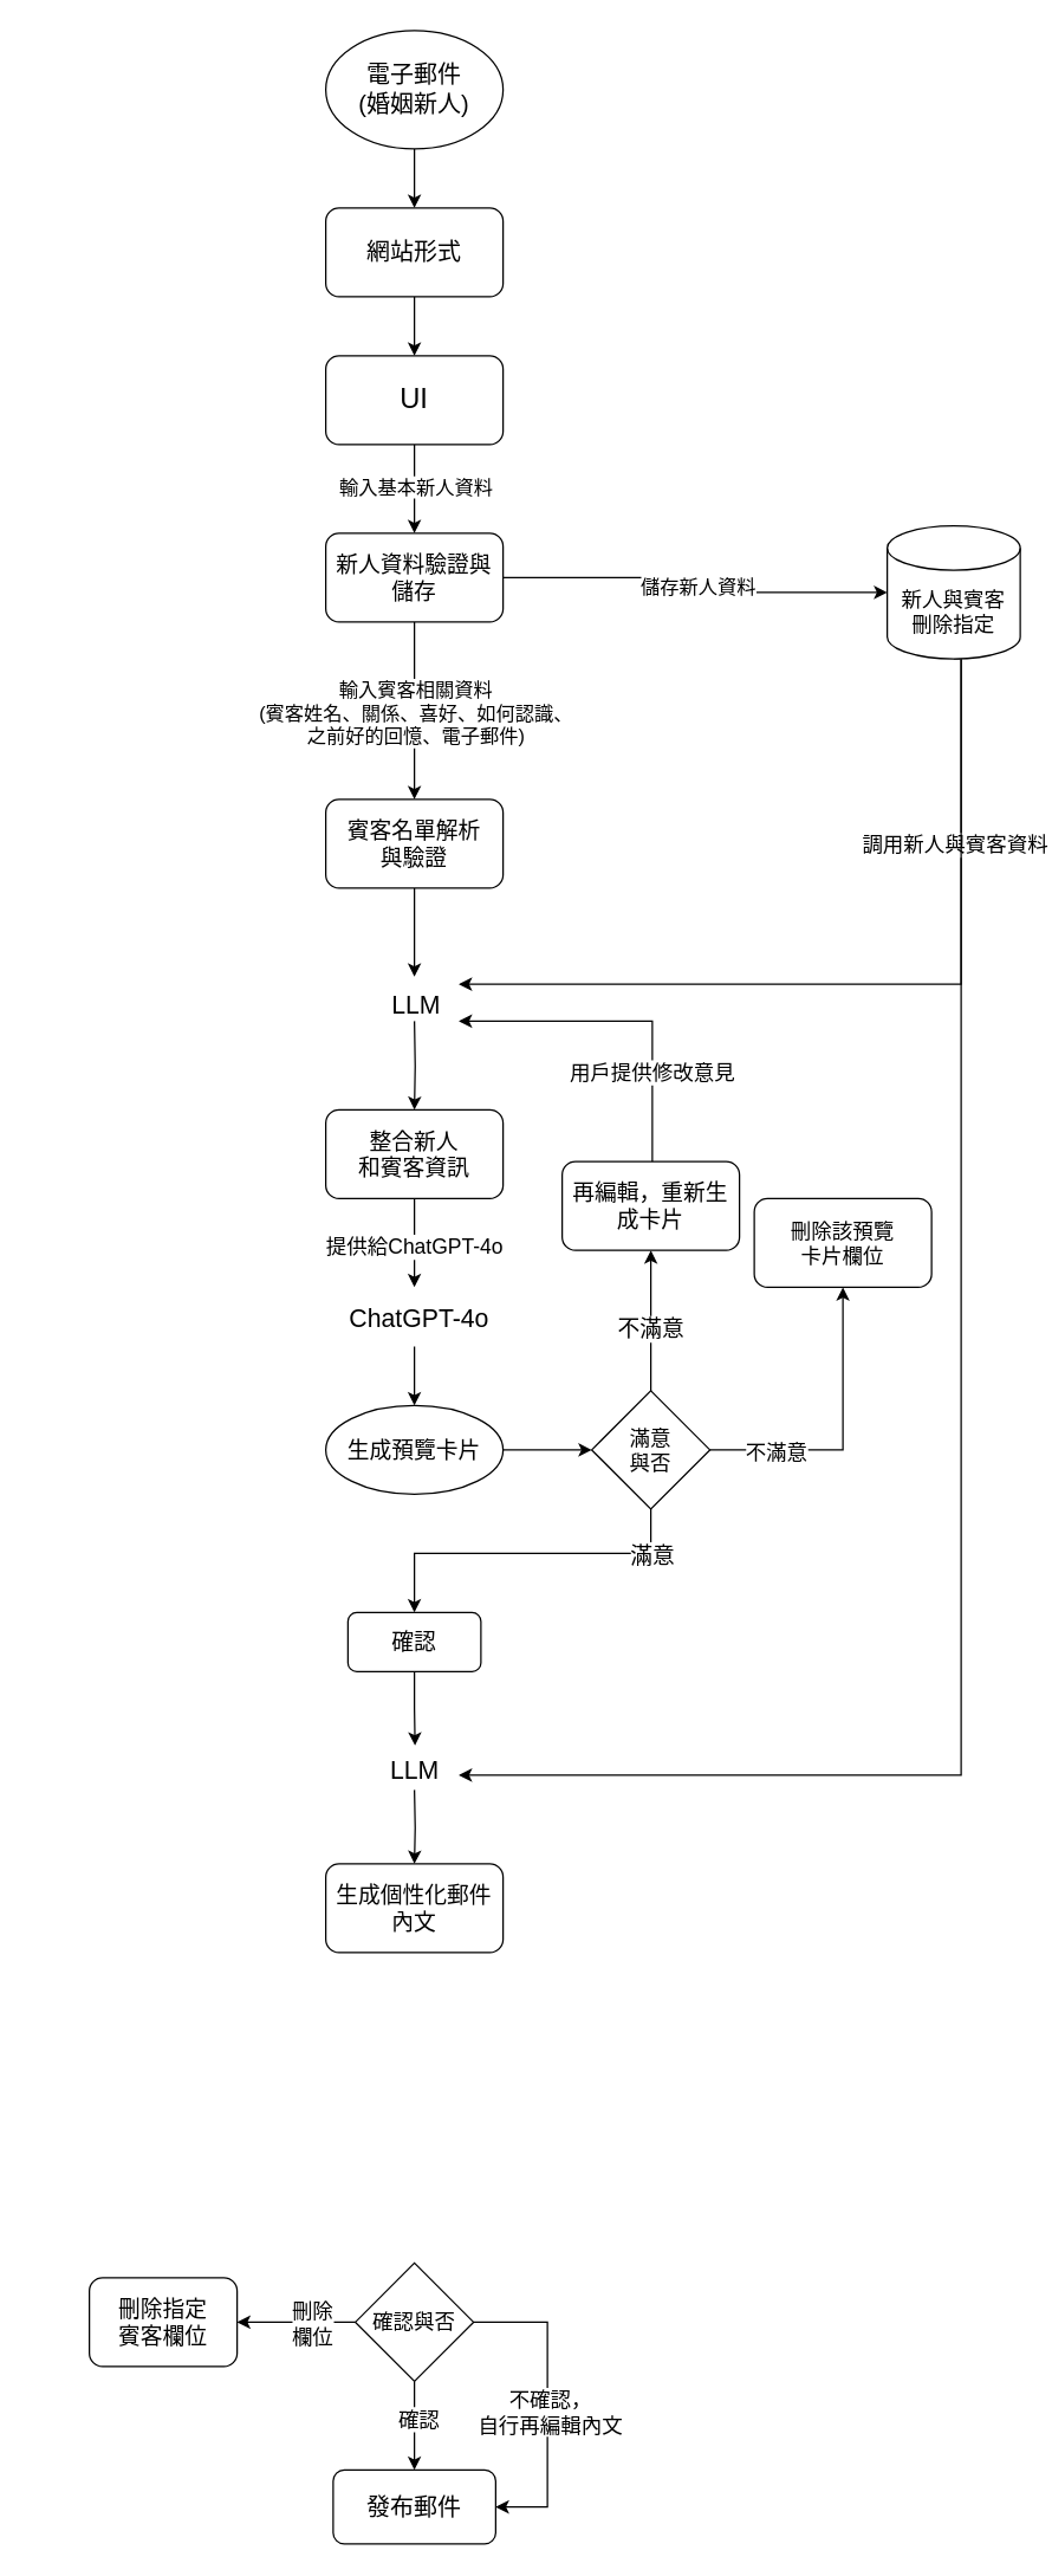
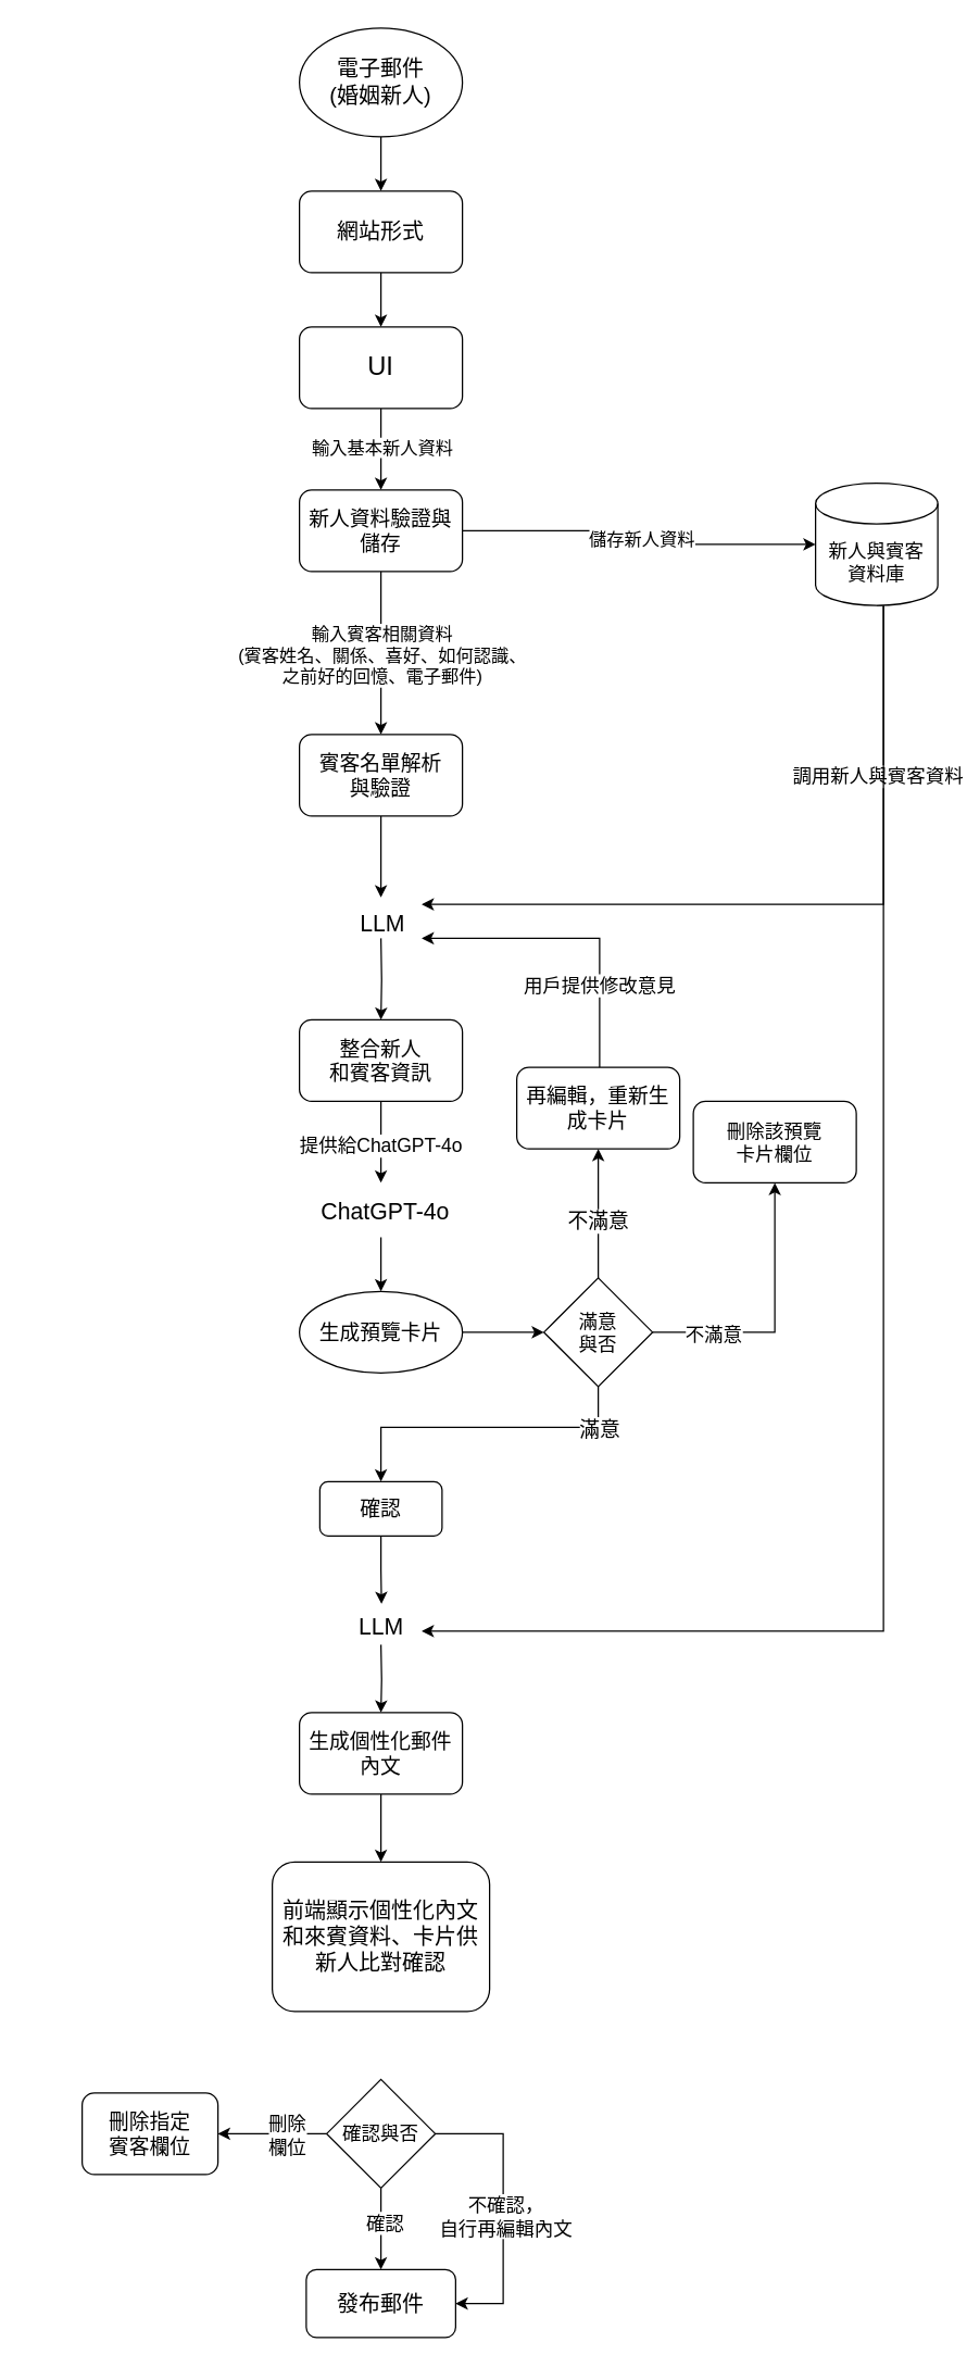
  <mxCell id="0" />
  <mxCell id="1" parent="0" />
  <mxCell id="2" style="edgeStyle=orthogonalEdgeStyle;rounded=0;orthogonalLoop=1;jettySize=auto;html=1;exitX=0.5;exitY=1;exitDx=0;exitDy=0;entryX=0.5;entryY=0;entryDx=0;entryDy=0;" parent="1" source="3" target="5" edge="1"><mxGeometry relative="1" as="geometry" /></mxCell>
  <mxCell id="3" value="電子郵件&lt;br style=&quot;font-size: 16px;&quot;&gt;(婚姻新人)" style="ellipse;whiteSpace=wrap;html=1;fontSize=16;" parent="1" vertex="1"><mxGeometry x="220" y="20" width="120" height="80" as="geometry" /></mxCell>
  <mxCell id="4" style="edgeStyle=orthogonalEdgeStyle;rounded=0;orthogonalLoop=1;jettySize=auto;html=1;exitX=0.5;exitY=1;exitDx=0;exitDy=0;entryX=0.5;entryY=0;entryDx=0;entryDy=0;" parent="1" source="5" target="8" edge="1"><mxGeometry relative="1" as="geometry" /></mxCell>
  <mxCell id="5" value="網站形式" style="rounded=1;whiteSpace=wrap;html=1;fontSize=16;" parent="1" vertex="1"><mxGeometry x="220" y="140" width="120" height="60" as="geometry" /></mxCell>
  <mxCell id="6" style="edgeStyle=orthogonalEdgeStyle;rounded=0;orthogonalLoop=1;jettySize=auto;html=1;exitX=0.5;exitY=1;exitDx=0;exitDy=0;entryX=0.5;entryY=0;entryDx=0;entryDy=0;" parent="1" source="8" target="10" edge="1"><mxGeometry relative="1" as="geometry" /></mxCell>
  <mxCell id="7" value="輸入基本新人資料" style="edgeLabel;html=1;align=center;verticalAlign=middle;resizable=0;points=[];fontSize=13;" parent="6" vertex="1" connectable="0"><mxGeometry x="-0.504" y="2" relative="1" as="geometry"><mxPoint x="-2" y="13" as="offset" /></mxGeometry></mxCell>
  <mxCell id="8" value="UI" style="rounded=1;whiteSpace=wrap;html=1;fontSize=19;" parent="1" vertex="1"><mxGeometry x="220" y="240" width="120" height="60" as="geometry" /></mxCell>
  <mxCell id="9" style="edgeStyle=orthogonalEdgeStyle;rounded=0;orthogonalLoop=1;jettySize=auto;html=1;exitX=0.5;exitY=1;exitDx=0;exitDy=0;entryX=0.5;entryY=0;entryDx=0;entryDy=0;" parent="1" source="10" target="18" edge="1"><mxGeometry relative="1" as="geometry" /></mxCell>
  <mxCell id="10" value="新人資料驗證與儲存" style="rounded=1;whiteSpace=wrap;html=1;fontSize=15;" parent="1" vertex="1"><mxGeometry x="220" y="360" width="120" height="60" as="geometry" /></mxCell>
  <mxCell id="11" style="edgeStyle=orthogonalEdgeStyle;rounded=0;orthogonalLoop=1;jettySize=auto;html=1;exitX=0.5;exitY=1;exitDx=0;exitDy=0;exitPerimeter=0;" parent="1" edge="1"><mxGeometry relative="1" as="geometry"><mxPoint x="310" y="665" as="targetPoint" /><mxPoint x="650" y="430" as="sourcePoint" /><Array as="points"><mxPoint x="650" y="665" /></Array></mxGeometry></mxCell>
  <mxCell id="12" value="調用新人與賓客資料" style="edgeLabel;html=1;align=center;verticalAlign=middle;resizable=0;points=[];fontSize=14;" parent="11" vertex="1" connectable="0"><mxGeometry x="0.632" relative="1" as="geometry"><mxPoint x="229" y="-95" as="offset" /></mxGeometry></mxCell>
  <mxCell id="13" style="edgeStyle=orthogonalEdgeStyle;rounded=0;orthogonalLoop=1;jettySize=auto;html=1;exitX=0.5;exitY=1;exitDx=0;exitDy=0;exitPerimeter=0;" parent="1" source="14" edge="1"><mxGeometry relative="1" as="geometry"><mxPoint x="310" y="1200" as="targetPoint" /><mxPoint x="547.5" y="460" as="sourcePoint" /><Array as="points"><mxPoint x="650" y="445" /><mxPoint x="650" y="1200" /></Array></mxGeometry></mxCell>
- <mxCell id="14" value="新人與賓客&lt;br&gt;刪除指定" style="shape=cylinder3;whiteSpace=wrap;html=1;boundedLbl=1;backgroundOutline=1;size=15;fontSize=14;" parent="1" vertex="1"><mxGeometry x="600" y="355" width="90" height="90" as="geometry" /></mxCell>
+ <mxCell id="14" value="新人與賓客&lt;br&gt;資料庫" style="shape=cylinder3;whiteSpace=wrap;html=1;boundedLbl=1;backgroundOutline=1;size=15;fontSize=14;" parent="1" vertex="1"><mxGeometry x="600" y="355" width="90" height="90" as="geometry" /></mxCell>
  <mxCell id="15" style="edgeStyle=orthogonalEdgeStyle;rounded=0;orthogonalLoop=1;jettySize=auto;html=1;entryX=0;entryY=0.5;entryDx=0;entryDy=0;entryPerimeter=0;" parent="1" source="10" target="14" edge="1"><mxGeometry relative="1" as="geometry" /></mxCell>
  <mxCell id="16" value="儲存新人資料" style="edgeLabel;html=1;align=center;verticalAlign=middle;resizable=0;points=[];fontSize=13;" parent="15" vertex="1" connectable="0"><mxGeometry x="0.002" y="1" relative="1" as="geometry"><mxPoint as="offset" /></mxGeometry></mxCell>
  <mxCell id="17" style="edgeStyle=orthogonalEdgeStyle;rounded=0;orthogonalLoop=1;jettySize=auto;html=1;" parent="1" source="18" edge="1"><mxGeometry relative="1" as="geometry"><mxPoint x="280" y="660" as="targetPoint" /></mxGeometry></mxCell>
  <mxCell id="18" value="賓客名單解析&lt;br&gt;與驗證" style="rounded=1;whiteSpace=wrap;html=1;fontSize=15;" parent="1" vertex="1"><mxGeometry x="220" y="540" width="120" height="60" as="geometry" /></mxCell>
  <mxCell id="19" value="輸入賓客相關資料&lt;br&gt;(賓客姓名、關係、喜好、如何認識、&lt;br&gt;之前好的回憶、電子郵件)" style="edgeLabel;html=1;align=center;verticalAlign=middle;resizable=0;points=[];fontSize=13;" parent="1" vertex="1" connectable="0"><mxGeometry x="283" y="479.997" as="geometry"><mxPoint x="-3" y="2" as="offset" /></mxGeometry></mxCell>
  <mxCell id="20" value="&lt;font style=&quot;font-size: 17px;&quot;&gt;LLM&lt;/font&gt;" style="edgeLabel;html=1;align=center;verticalAlign=middle;resizable=0;points=[];fontSize=17;" parent="1" vertex="1" connectable="0"><mxGeometry x="280" y="679.998" as="geometry" /></mxCell>
  <mxCell id="21" style="edgeStyle=orthogonalEdgeStyle;rounded=0;orthogonalLoop=1;jettySize=auto;html=1;exitX=0.5;exitY=1;exitDx=0;exitDy=0;" parent="1" source="23" edge="1"><mxGeometry relative="1" as="geometry"><mxPoint x="280" y="870" as="targetPoint" /></mxGeometry></mxCell>
  <mxCell id="22" value="&lt;font style=&quot;font-size: 14px;&quot;&gt;提供給ChatGPT-4o&lt;/font&gt;" style="edgeLabel;html=1;align=center;verticalAlign=middle;resizable=0;points=[];" parent="21" vertex="1" connectable="0"><mxGeometry x="-0.014" y="-1" relative="1" as="geometry"><mxPoint x="-1" y="1" as="offset" /></mxGeometry></mxCell>
  <mxCell id="23" value="整合新人&lt;br&gt;和賓客資訊" style="rounded=1;whiteSpace=wrap;html=1;fontSize=15;" parent="1" vertex="1"><mxGeometry x="220" y="750" width="120" height="60" as="geometry" /></mxCell>
  <mxCell id="24" style="edgeStyle=orthogonalEdgeStyle;rounded=0;orthogonalLoop=1;jettySize=auto;html=1;entryX=0.5;entryY=0;entryDx=0;entryDy=0;" parent="1" target="23" edge="1"><mxGeometry relative="1" as="geometry"><mxPoint x="290" y="670" as="targetPoint" /><mxPoint x="280" y="690" as="sourcePoint" /></mxGeometry></mxCell>
  <mxCell id="25" value="ChatGPT-4o" style="edgeLabel;html=1;align=center;verticalAlign=middle;resizable=0;points=[];fontSize=17;" parent="1" vertex="1" connectable="0"><mxGeometry x="280" y="879.998" as="geometry"><mxPoint x="2" y="12" as="offset" /></mxGeometry></mxCell>
  <mxCell id="26" value="" style="endArrow=classic;html=1;rounded=0;entryX=0.5;entryY=0;entryDx=0;entryDy=0;" parent="1" target="28" edge="1"><mxGeometry width="50" height="50" relative="1" as="geometry"><mxPoint x="280" y="910" as="sourcePoint" /><mxPoint x="280" y="940" as="targetPoint" /></mxGeometry></mxCell>
  <mxCell id="27" style="edgeStyle=orthogonalEdgeStyle;rounded=0;orthogonalLoop=1;jettySize=auto;html=1;entryX=0;entryY=0.5;entryDx=0;entryDy=0;" parent="1" source="28" target="35" edge="1"><mxGeometry relative="1" as="geometry" /></mxCell>
  <mxCell id="28" value="生成預覽卡片" style="ellipse;whiteSpace=wrap;html=1;fontSize=15;" parent="1" vertex="1"><mxGeometry x="220" y="950" width="120" height="60" as="geometry" /></mxCell>
  <mxCell id="29" value="" style="edgeStyle=orthogonalEdgeStyle;rounded=0;orthogonalLoop=1;jettySize=auto;html=1;entryX=0.5;entryY=1;entryDx=0;entryDy=0;" parent="1" source="35" target="38" edge="1"><mxGeometry relative="1" as="geometry"><mxPoint x="439.941" y="910" as="targetPoint" /></mxGeometry></mxCell>
  <mxCell id="30" value="&lt;font style=&quot;font-size: 15px;&quot;&gt;不滿意&lt;/font&gt;" style="edgeLabel;html=1;align=center;verticalAlign=middle;resizable=0;points=[];" parent="29" vertex="1" connectable="0"><mxGeometry x="-0.094" y="1" relative="1" as="geometry"><mxPoint as="offset" /></mxGeometry></mxCell>
  <mxCell id="31" value="" style="edgeStyle=orthogonalEdgeStyle;rounded=0;orthogonalLoop=1;jettySize=auto;html=1;" parent="1" source="35" target="40" edge="1"><mxGeometry relative="1" as="geometry"><Array as="points"><mxPoint x="440" y="1050" /><mxPoint x="280" y="1050" /></Array></mxGeometry></mxCell>
  <mxCell id="32" value="&lt;font style=&quot;font-size: 15px;&quot;&gt;滿意&lt;/font&gt;" style="edgeLabel;html=1;align=center;verticalAlign=middle;resizable=0;points=[];" parent="31" vertex="1" connectable="0"><mxGeometry x="-0.163" y="-1" relative="1" as="geometry"><mxPoint x="66" y="1" as="offset" /></mxGeometry></mxCell>
  <mxCell id="33" value="" style="edgeStyle=orthogonalEdgeStyle;rounded=0;orthogonalLoop=1;jettySize=auto;html=1;" edge="1" parent="1" source="35" target="55"><mxGeometry relative="1" as="geometry" /></mxCell>
  <mxCell id="34" value="&lt;font style=&quot;font-size: 14px;&quot;&gt;不滿意&lt;/font&gt;" style="edgeLabel;html=1;align=center;verticalAlign=middle;resizable=0;points=[];" vertex="1" connectable="0" parent="33"><mxGeometry x="-0.564" y="-1" relative="1" as="geometry"><mxPoint as="offset" /></mxGeometry></mxCell>
  <mxCell id="35" value="&lt;font style=&quot;font-size: 14px;&quot;&gt;滿意&lt;br&gt;與否&lt;/font&gt;" style="rhombus;whiteSpace=wrap;html=1;" parent="1" vertex="1"><mxGeometry x="400" y="940" width="80" height="80" as="geometry" /></mxCell>
  <mxCell id="36" style="edgeStyle=orthogonalEdgeStyle;rounded=0;orthogonalLoop=1;jettySize=auto;html=1;" parent="1" source="38" edge="1"><mxGeometry relative="1" as="geometry"><mxPoint x="310" y="690" as="targetPoint" /><Array as="points"><mxPoint x="441" y="690" /></Array></mxGeometry></mxCell>
  <mxCell id="37" value="&lt;font style=&quot;font-size: 14px;&quot;&gt;用戶提供修改意見&lt;/font&gt;" style="edgeLabel;html=1;align=center;verticalAlign=middle;resizable=0;points=[];" parent="36" vertex="1" connectable="0"><mxGeometry x="-0.316" y="-2" relative="1" as="geometry"><mxPoint x="-3" y="16" as="offset" /></mxGeometry></mxCell>
  <mxCell id="38" value="再編輯，重新生成卡片" style="rounded=1;whiteSpace=wrap;html=1;fontSize=15;" parent="1" vertex="1"><mxGeometry x="380" y="785" width="120" height="60" as="geometry" /></mxCell>
  <mxCell id="39" style="edgeStyle=orthogonalEdgeStyle;rounded=0;orthogonalLoop=1;jettySize=auto;html=1;exitX=0.5;exitY=1;exitDx=0;exitDy=0;" parent="1" source="40" edge="1"><mxGeometry relative="1" as="geometry"><mxPoint x="280.412" y="1180" as="targetPoint" /></mxGeometry></mxCell>
  <mxCell id="40" value="&lt;font style=&quot;font-size: 15px;&quot;&gt;確認&lt;/font&gt;" style="rounded=1;whiteSpace=wrap;html=1;" parent="1" vertex="1"><mxGeometry x="235" y="1090" width="90" height="40" as="geometry" /></mxCell>
  <mxCell id="41" value="&lt;font style=&quot;font-size: 17px;&quot;&gt;LLM&lt;/font&gt;" style="edgeLabel;html=1;align=center;verticalAlign=middle;resizable=0;points=[];fontSize=17;" parent="1" vertex="1" connectable="0"><mxGeometry x="20" y="869.998" as="geometry"><mxPoint x="259" y="328" as="offset" /></mxGeometry></mxCell>
+ <mxCell id="42" style="edgeStyle=orthogonalEdgeStyle;rounded=0;orthogonalLoop=1;jettySize=auto;html=1;exitX=0.5;exitY=1;exitDx=0;exitDy=0;" parent="1" source="43" target="45" edge="1"><mxGeometry relative="1" as="geometry" /></mxCell>
  <mxCell id="43" value="生成個性化郵件內文" style="rounded=1;whiteSpace=wrap;html=1;fontSize=15;" parent="1" vertex="1"><mxGeometry x="220" y="1260" width="120" height="60" as="geometry" /></mxCell>
  <mxCell id="44" style="edgeStyle=orthogonalEdgeStyle;rounded=0;orthogonalLoop=1;jettySize=auto;html=1;entryX=0.5;entryY=0;entryDx=0;entryDy=0;" parent="1" target="43" edge="1"><mxGeometry relative="1" as="geometry"><mxPoint x="290.412" y="1190" as="targetPoint" /><mxPoint x="280" y="1210" as="sourcePoint" /></mxGeometry></mxCell>
+ <mxCell id="45" value="前端顯示個性化內文和來賓資料、卡片供新人比對確認" style="rounded=1;whiteSpace=wrap;html=1;fontSize=16;" parent="1" vertex="1"><mxGeometry x="200" y="1370" width="160" height="110" as="geometry" /></mxCell>
  <mxCell id="46" style="edgeStyle=orthogonalEdgeStyle;rounded=0;orthogonalLoop=1;jettySize=auto;html=1;exitX=0.5;exitY=1;exitDx=0;exitDy=0;entryX=0.5;entryY=0;entryDx=0;entryDy=0;" parent="1" source="52" target="53" edge="1"><mxGeometry relative="1" as="geometry"><mxPoint x="280.412" y="1690" as="targetPoint" /></mxGeometry></mxCell>
  <mxCell id="47" value="&lt;font style=&quot;font-size: 14px;&quot;&gt;確認&lt;/font&gt;" style="edgeLabel;html=1;align=center;verticalAlign=middle;resizable=0;points=[];" parent="46" vertex="1" connectable="0"><mxGeometry x="-0.167" y="2" relative="1" as="geometry"><mxPoint as="offset" /></mxGeometry></mxCell>
  <mxCell id="48" style="edgeStyle=orthogonalEdgeStyle;rounded=0;orthogonalLoop=1;jettySize=auto;html=1;exitX=1;exitY=0.5;exitDx=0;exitDy=0;entryX=1;entryY=0.5;entryDx=0;entryDy=0;" parent="1" source="52" target="53" edge="1"><mxGeometry relative="1" as="geometry"><mxPoint x="380" y="1690" as="targetPoint" /><Array as="points"><mxPoint x="370" y="1570" /><mxPoint x="370" y="1695" /></Array></mxGeometry></mxCell>
  <mxCell id="49" value="&lt;font style=&quot;font-size: 14px;&quot;&gt;不確認，&lt;br&gt;自行再編輯內文&lt;/font&gt;" style="edgeLabel;html=1;align=center;verticalAlign=middle;resizable=0;points=[];fontSize=14;" parent="48" vertex="1" connectable="0"><mxGeometry x="-0.069" y="1" relative="1" as="geometry"><mxPoint y="12" as="offset" /></mxGeometry></mxCell>
  <mxCell id="50" value="" style="edgeStyle=orthogonalEdgeStyle;rounded=0;orthogonalLoop=1;jettySize=auto;html=1;" parent="1" source="52" target="54" edge="1"><mxGeometry relative="1" as="geometry" /></mxCell>
  <mxCell id="51" value="刪除&lt;br style=&quot;font-size: 14px;&quot;&gt;欄位" style="edgeLabel;html=1;align=center;verticalAlign=middle;resizable=0;points=[];fontSize=14;" parent="50" vertex="1" connectable="0"><mxGeometry x="0.045" y="2" relative="1" as="geometry"><mxPoint x="12" y="-2" as="offset" /></mxGeometry></mxCell>
  <mxCell id="52" value="&lt;span style=&quot;font-size: 14px;&quot;&gt;確認與否&lt;/span&gt;" style="rhombus;whiteSpace=wrap;html=1;" parent="1" vertex="1"><mxGeometry x="240" y="1530" width="80" height="80" as="geometry" /></mxCell>
  <mxCell id="53" value="發布郵件" style="rounded=1;whiteSpace=wrap;html=1;fontSize=16;" parent="1" vertex="1"><mxGeometry x="225" y="1670" width="110" height="50" as="geometry" /></mxCell>
  <mxCell id="54" value="&lt;font style=&quot;font-size: 15px;&quot;&gt;刪除指定&lt;br&gt;賓客欄位&lt;/font&gt;" style="rounded=1;whiteSpace=wrap;html=1;" parent="1" vertex="1"><mxGeometry x="60" y="1540" width="100" height="60" as="geometry" /></mxCell>
  <mxCell id="55" value="&lt;font style=&quot;font-size: 14px;&quot;&gt;刪除該預覽&lt;br style=&quot;font-size: 14px;&quot;&gt;卡片欄位&lt;/font&gt;" style="rounded=1;whiteSpace=wrap;html=1;fontSize=14;" vertex="1" parent="1"><mxGeometry x="510" y="810" width="120" height="60" as="geometry" /></mxCell>
